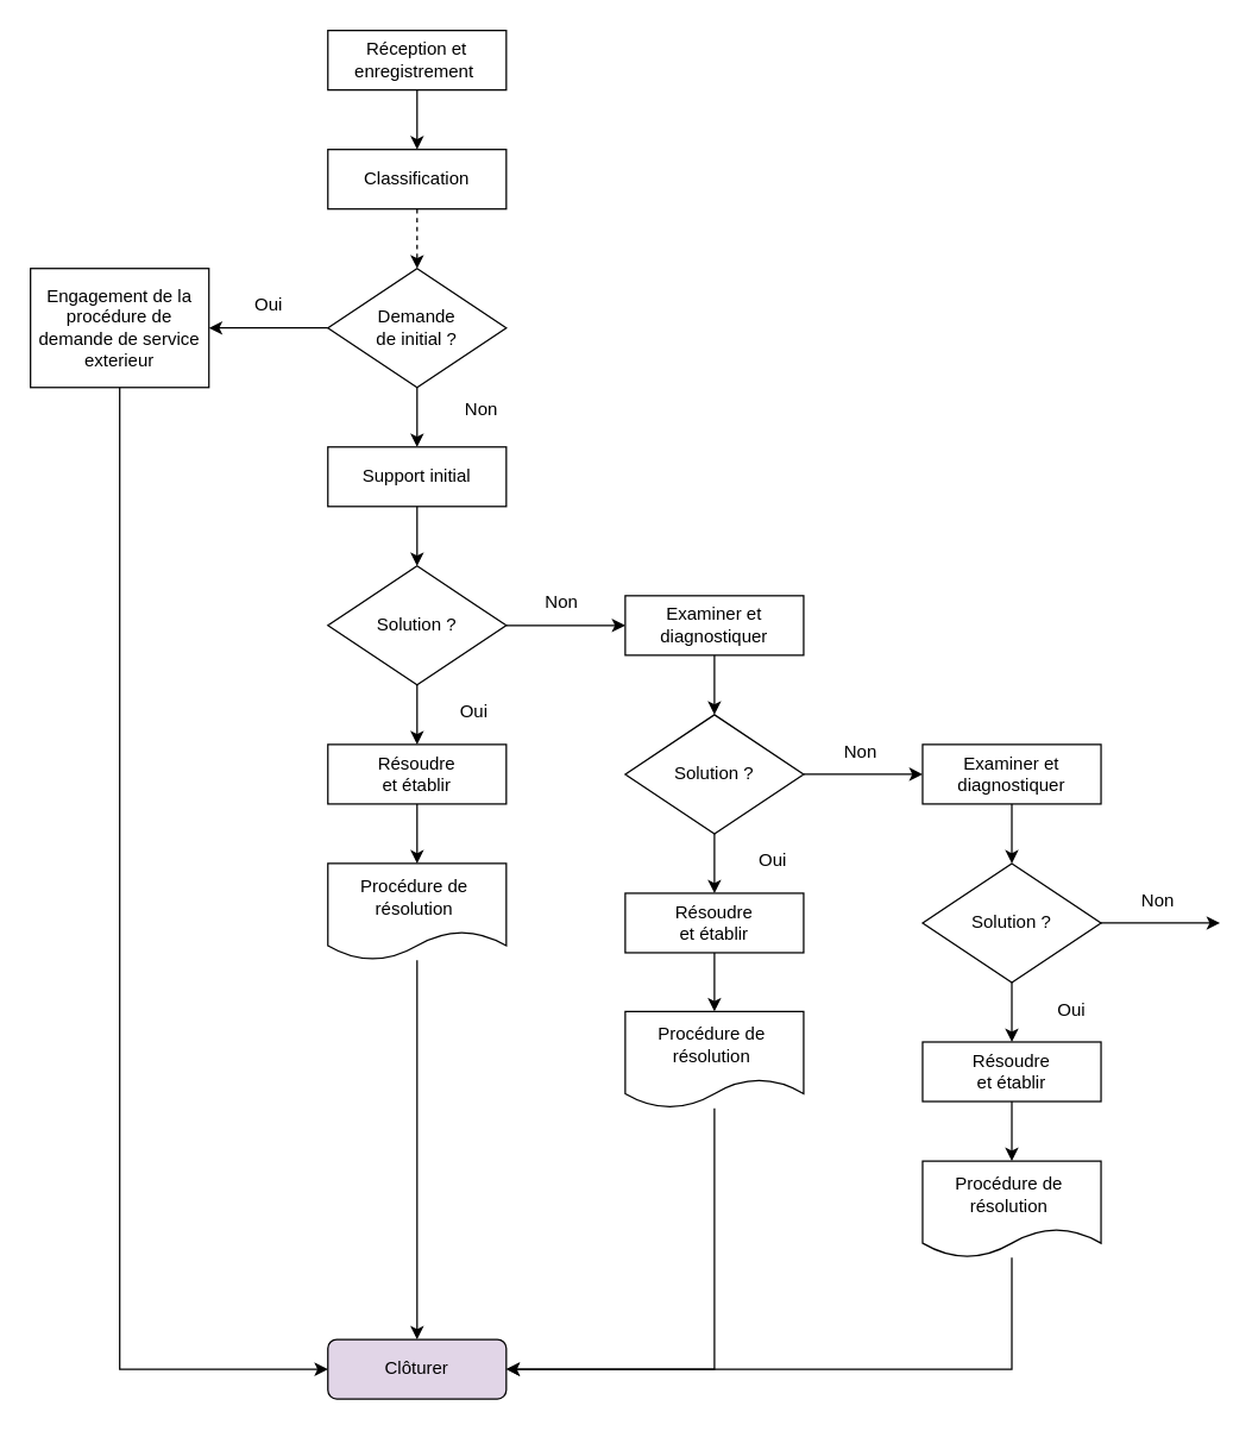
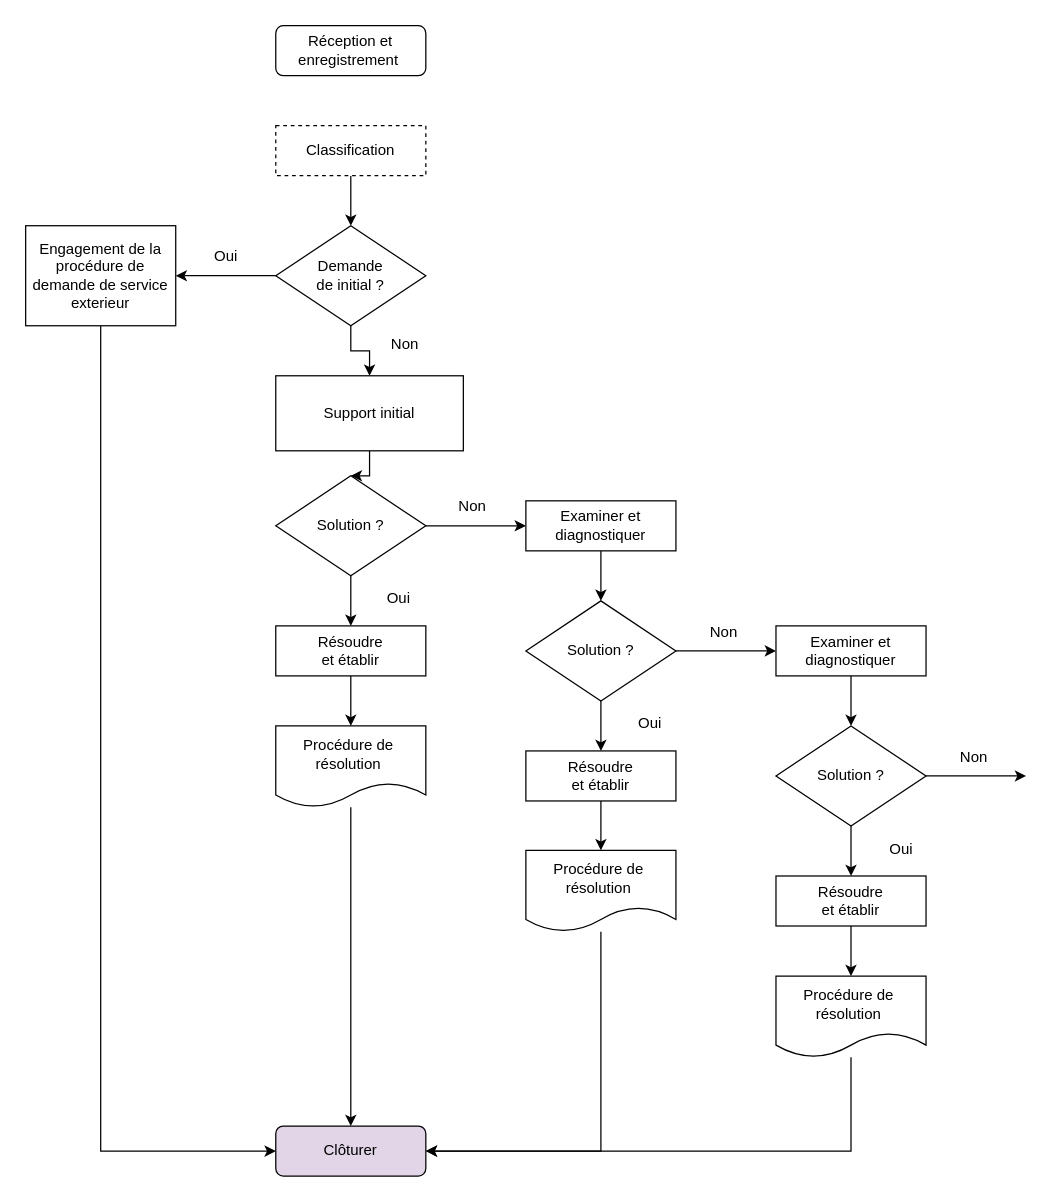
  <mxCell id="0" />
  <mxCell id="1" parent="0" />
- <mxCell id="2" value="" style="edgeStyle=orthogonalEdgeStyle;rounded=0;orthogonalLoop=1;jettySize=auto;html=1;" edge="1" parent="1" source="3" target="5"><mxGeometry relative="1" as="geometry" /></mxCell>
- <mxCell id="3" value="Réception et enregistrement&amp;nbsp;" style="whiteSpace=wrap;html=1;fontSize=12;glass=0;strokeWidth=1;shadow=0;rounded=0;" parent="1" vertex="1"><mxGeometry x="220" y="20" width="120" height="40" as="geometry" /></mxCell>
- <mxCell id="4" value="" style="edgeStyle=orthogonalEdgeStyle;rounded=0;orthogonalLoop=1;jettySize=auto;html=1;dashed=1;" edge="1" parent="1" source="5" target="8"><mxGeometry relative="1" as="geometry" /></mxCell>
- <mxCell id="5" value="Classification" style="rounded=0;whiteSpace=wrap;html=1;" vertex="1" parent="1"><mxGeometry x="220" y="100" width="120" height="40" as="geometry" /></mxCell>
+ <mxCell id="3" value="Réception et enregistrement&amp;nbsp;" style="rounded=1;whiteSpace=wrap;html=1;fontSize=12;glass=0;strokeWidth=1;shadow=0;" parent="1" vertex="1"><mxGeometry x="220" y="20" width="120" height="40" as="geometry" /></mxCell>
+ <mxCell id="4" value="" style="edgeStyle=orthogonalEdgeStyle;rounded=0;orthogonalLoop=1;jettySize=auto;html=1;" edge="1" parent="1" source="5" target="8"><mxGeometry relative="1" as="geometry" /></mxCell>
+ <mxCell id="5" value="Classification" style="rounded=0;whiteSpace=wrap;html=1;dashed=1;" vertex="1" parent="1"><mxGeometry x="220" y="100" width="120" height="40" as="geometry" /></mxCell>
  <mxCell id="6" value="" style="edgeStyle=orthogonalEdgeStyle;rounded=0;orthogonalLoop=1;jettySize=auto;html=1;" edge="1" parent="1" source="8" target="10"><mxGeometry relative="1" as="geometry" /></mxCell>
  <mxCell id="7" value="" style="edgeStyle=orthogonalEdgeStyle;rounded=0;orthogonalLoop=1;jettySize=auto;html=1;" edge="1" parent="1" source="8" target="13"><mxGeometry relative="1" as="geometry" /></mxCell>
  <mxCell id="8" value="Demande &lt;br&gt;de initial ?" style="rhombus;whiteSpace=wrap;html=1;rounded=0;" vertex="1" parent="1"><mxGeometry x="220" y="180" width="120" height="80" as="geometry" /></mxCell>
  <mxCell id="9" value="" style="edgeStyle=orthogonalEdgeStyle;rounded=0;orthogonalLoop=1;jettySize=auto;html=1;" edge="1" parent="1" source="10" target="40"><mxGeometry relative="1" as="geometry"><Array as="points"><mxPoint x="80" y="920" /></Array></mxGeometry></mxCell>
  <mxCell id="10" value="Engagement de la procédure de demande de service exterieur" style="whiteSpace=wrap;html=1;rounded=0;" vertex="1" parent="1"><mxGeometry x="20" y="180" width="120" height="80" as="geometry" /></mxCell>
  <mxCell id="11" value="Oui" style="text;html=1;align=center;verticalAlign=middle;resizable=0;points=[];autosize=1;strokeColor=none;fillColor=none;" vertex="1" parent="1"><mxGeometry x="160" y="190" width="40" height="30" as="geometry" /></mxCell>
  <mxCell id="12" value="" style="edgeStyle=orthogonalEdgeStyle;rounded=0;orthogonalLoop=1;jettySize=auto;html=1;" edge="1" parent="1" source="13" target="16"><mxGeometry relative="1" as="geometry" /></mxCell>
- <mxCell id="13" value="Support initial" style="whiteSpace=wrap;html=1;rounded=0;" vertex="1" parent="1"><mxGeometry x="220" y="300" width="120" height="40" as="geometry" /></mxCell>
+ <mxCell id="13" value="Support initial" style="whiteSpace=wrap;html=1;rounded=0;" vertex="1" parent="1"><mxGeometry x="220" y="300" width="150" height="60" as="geometry" /></mxCell>
  <mxCell id="14" value="" style="edgeStyle=orthogonalEdgeStyle;rounded=0;orthogonalLoop=1;jettySize=auto;html=1;" edge="1" parent="1" source="16" target="19"><mxGeometry relative="1" as="geometry" /></mxCell>
  <mxCell id="15" value="" style="edgeStyle=orthogonalEdgeStyle;rounded=0;orthogonalLoop=1;jettySize=auto;html=1;" edge="1" parent="1" source="16" target="21"><mxGeometry relative="1" as="geometry" /></mxCell>
  <mxCell id="16" value="Solution ?" style="rhombus;whiteSpace=wrap;html=1;rounded=0;" vertex="1" parent="1"><mxGeometry x="220" y="380" width="120" height="80" as="geometry" /></mxCell>
  <mxCell id="17" value="Non" style="text;html=1;align=center;verticalAlign=middle;resizable=0;points=[];autosize=1;strokeColor=none;fillColor=none;" vertex="1" parent="1"><mxGeometry x="298" y="260" width="50" height="30" as="geometry" /></mxCell>
  <mxCell id="18" value="" style="edgeStyle=orthogonalEdgeStyle;rounded=0;orthogonalLoop=1;jettySize=auto;html=1;" edge="1" parent="1" source="19" target="26"><mxGeometry relative="1" as="geometry" /></mxCell>
  <mxCell id="19" value="Examiner et diagnostiquer" style="whiteSpace=wrap;html=1;rounded=0;" vertex="1" parent="1"><mxGeometry x="420" y="400" width="120" height="40" as="geometry" /></mxCell>
  <mxCell id="20" value="" style="edgeStyle=orthogonalEdgeStyle;rounded=0;orthogonalLoop=1;jettySize=auto;html=1;" edge="1" parent="1" source="21" target="42"><mxGeometry relative="1" as="geometry" /></mxCell>
  <mxCell id="21" value="Résoudre &lt;br&gt;et établir" style="whiteSpace=wrap;html=1;rounded=0;" vertex="1" parent="1"><mxGeometry x="220" y="500" width="120" height="40" as="geometry" /></mxCell>
  <mxCell id="22" value="Non" style="text;html=1;align=center;verticalAlign=middle;resizable=0;points=[];autosize=1;strokeColor=none;fillColor=none;" vertex="1" parent="1"><mxGeometry x="352" y="390" width="50" height="30" as="geometry" /></mxCell>
  <mxCell id="23" value="Oui" style="text;html=1;align=center;verticalAlign=middle;resizable=0;points=[];autosize=1;strokeColor=none;fillColor=none;" vertex="1" parent="1"><mxGeometry x="298" y="463" width="40" height="30" as="geometry" /></mxCell>
  <mxCell id="24" value="" style="edgeStyle=orthogonalEdgeStyle;rounded=0;orthogonalLoop=1;jettySize=auto;html=1;" edge="1" parent="1" source="26" target="28"><mxGeometry relative="1" as="geometry" /></mxCell>
  <mxCell id="25" value="" style="edgeStyle=orthogonalEdgeStyle;rounded=0;orthogonalLoop=1;jettySize=auto;html=1;" edge="1" parent="1" source="26" target="32"><mxGeometry relative="1" as="geometry" /></mxCell>
  <mxCell id="26" value="Solution ?" style="rhombus;whiteSpace=wrap;html=1;rounded=0;" vertex="1" parent="1"><mxGeometry x="420" y="480" width="120" height="80" as="geometry" /></mxCell>
  <mxCell id="27" value="" style="edgeStyle=orthogonalEdgeStyle;rounded=0;orthogonalLoop=1;jettySize=auto;html=1;" edge="1" parent="1" source="28" target="44"><mxGeometry relative="1" as="geometry" /></mxCell>
  <mxCell id="28" value="Résoudre &lt;br&gt;et établir" style="whiteSpace=wrap;html=1;rounded=0;" vertex="1" parent="1"><mxGeometry x="420" y="600" width="120" height="40" as="geometry" /></mxCell>
  <mxCell id="29" value="Non" style="text;html=1;align=center;verticalAlign=middle;resizable=0;points=[];autosize=1;strokeColor=none;fillColor=none;" vertex="1" parent="1"><mxGeometry x="553" y="490" width="50" height="30" as="geometry" /></mxCell>
  <mxCell id="30" value="Oui" style="text;html=1;align=center;verticalAlign=middle;resizable=0;points=[];autosize=1;strokeColor=none;fillColor=none;" vertex="1" parent="1"><mxGeometry x="499" y="563" width="40" height="30" as="geometry" /></mxCell>
  <mxCell id="31" value="" style="edgeStyle=orthogonalEdgeStyle;rounded=0;orthogonalLoop=1;jettySize=auto;html=1;" edge="1" parent="1" source="32" target="35"><mxGeometry relative="1" as="geometry" /></mxCell>
  <mxCell id="32" value="Examiner et diagnostiquer" style="whiteSpace=wrap;html=1;rounded=0;" vertex="1" parent="1"><mxGeometry x="620" y="500" width="120" height="40" as="geometry" /></mxCell>
  <mxCell id="33" value="" style="edgeStyle=orthogonalEdgeStyle;rounded=0;orthogonalLoop=1;jettySize=auto;html=1;" edge="1" parent="1" source="35"><mxGeometry relative="1" as="geometry"><mxPoint x="820" y="620" as="targetPoint" /></mxGeometry></mxCell>
  <mxCell id="34" value="" style="edgeStyle=orthogonalEdgeStyle;rounded=0;orthogonalLoop=1;jettySize=auto;html=1;" edge="1" parent="1" source="35" target="37"><mxGeometry relative="1" as="geometry" /></mxCell>
  <mxCell id="35" value="Solution ?" style="rhombus;whiteSpace=wrap;html=1;rounded=0;" vertex="1" parent="1"><mxGeometry x="620" y="580" width="120" height="80" as="geometry" /></mxCell>
  <mxCell id="36" value="" style="edgeStyle=orthogonalEdgeStyle;rounded=0;orthogonalLoop=1;jettySize=auto;html=1;" edge="1" parent="1" source="37" target="46"><mxGeometry relative="1" as="geometry" /></mxCell>
  <mxCell id="37" value="Résoudre &lt;br&gt;et établir" style="whiteSpace=wrap;html=1;rounded=0;" vertex="1" parent="1"><mxGeometry x="620" y="700" width="120" height="40" as="geometry" /></mxCell>
  <mxCell id="38" value="Non" style="text;html=1;align=center;verticalAlign=middle;resizable=0;points=[];autosize=1;strokeColor=none;fillColor=none;" vertex="1" parent="1"><mxGeometry x="753" y="590" width="50" height="30" as="geometry" /></mxCell>
  <mxCell id="39" value="Oui" style="text;html=1;align=center;verticalAlign=middle;resizable=0;points=[];autosize=1;strokeColor=none;fillColor=none;" vertex="1" parent="1"><mxGeometry x="700" y="664" width="40" height="30" as="geometry" /></mxCell>
  <mxCell id="40" value="Clôturer" style="rounded=1;whiteSpace=wrap;html=1;fontSize=12;glass=0;strokeWidth=1;shadow=0;fillColor=#e1d5e7;" vertex="1" parent="1"><mxGeometry x="220" y="900" width="120" height="40" as="geometry" /></mxCell>
  <mxCell id="41" value="" style="edgeStyle=orthogonalEdgeStyle;rounded=0;orthogonalLoop=1;jettySize=auto;html=1;" edge="1" parent="1" source="42" target="40"><mxGeometry relative="1" as="geometry" /></mxCell>
  <mxCell id="42" value="Procédure de&amp;nbsp; résolution&amp;nbsp;" style="shape=document;whiteSpace=wrap;html=1;boundedLbl=1;" vertex="1" parent="1"><mxGeometry x="220" y="580" width="120" height="65" as="geometry" /></mxCell>
  <mxCell id="43" value="" style="edgeStyle=orthogonalEdgeStyle;rounded=0;orthogonalLoop=1;jettySize=auto;html=1;" edge="1" parent="1" source="44" target="40"><mxGeometry relative="1" as="geometry"><Array as="points"><mxPoint x="480" y="920" /></Array></mxGeometry></mxCell>
  <mxCell id="44" value="Procédure de&amp;nbsp; résolution&amp;nbsp;" style="shape=document;whiteSpace=wrap;html=1;boundedLbl=1;" vertex="1" parent="1"><mxGeometry x="420" y="679.5" width="120" height="65" as="geometry" /></mxCell>
  <mxCell id="45" value="" style="edgeStyle=orthogonalEdgeStyle;rounded=0;orthogonalLoop=1;jettySize=auto;html=1;" edge="1" parent="1" source="46" target="40"><mxGeometry relative="1" as="geometry"><Array as="points"><mxPoint x="680" y="920" /></Array></mxGeometry></mxCell>
  <mxCell id="46" value="Procédure de&amp;nbsp; résolution&amp;nbsp;" style="shape=document;whiteSpace=wrap;html=1;boundedLbl=1;" vertex="1" parent="1"><mxGeometry x="620" y="780" width="120" height="65" as="geometry" /></mxCell>
